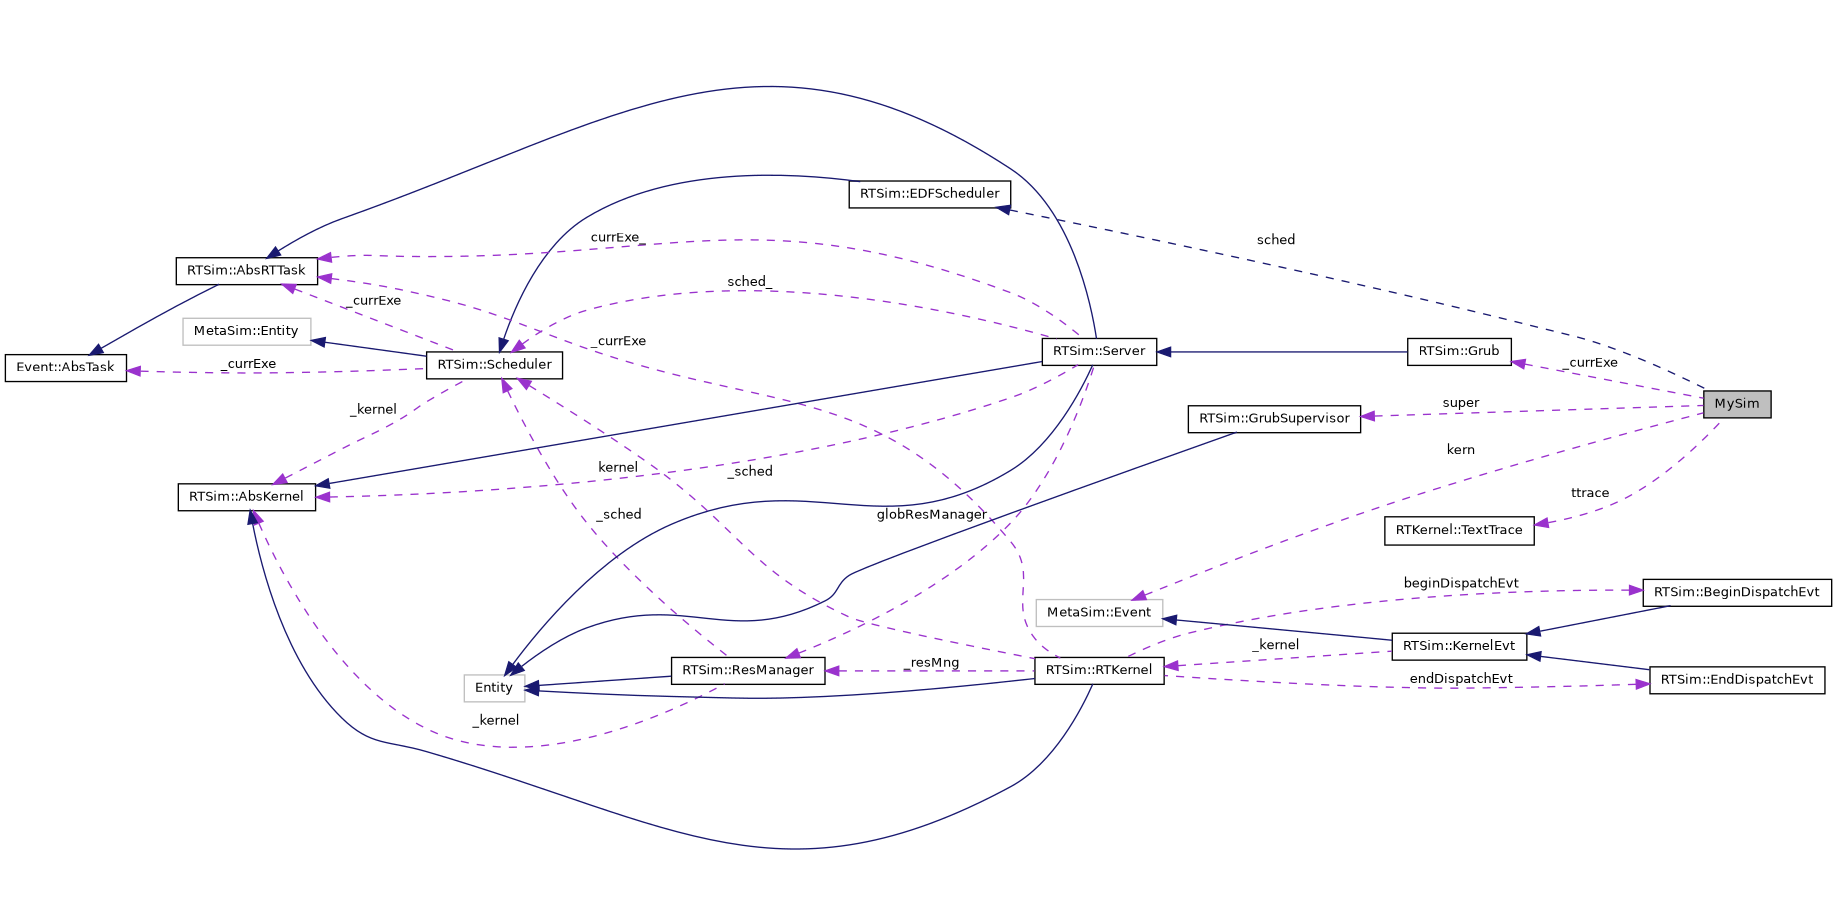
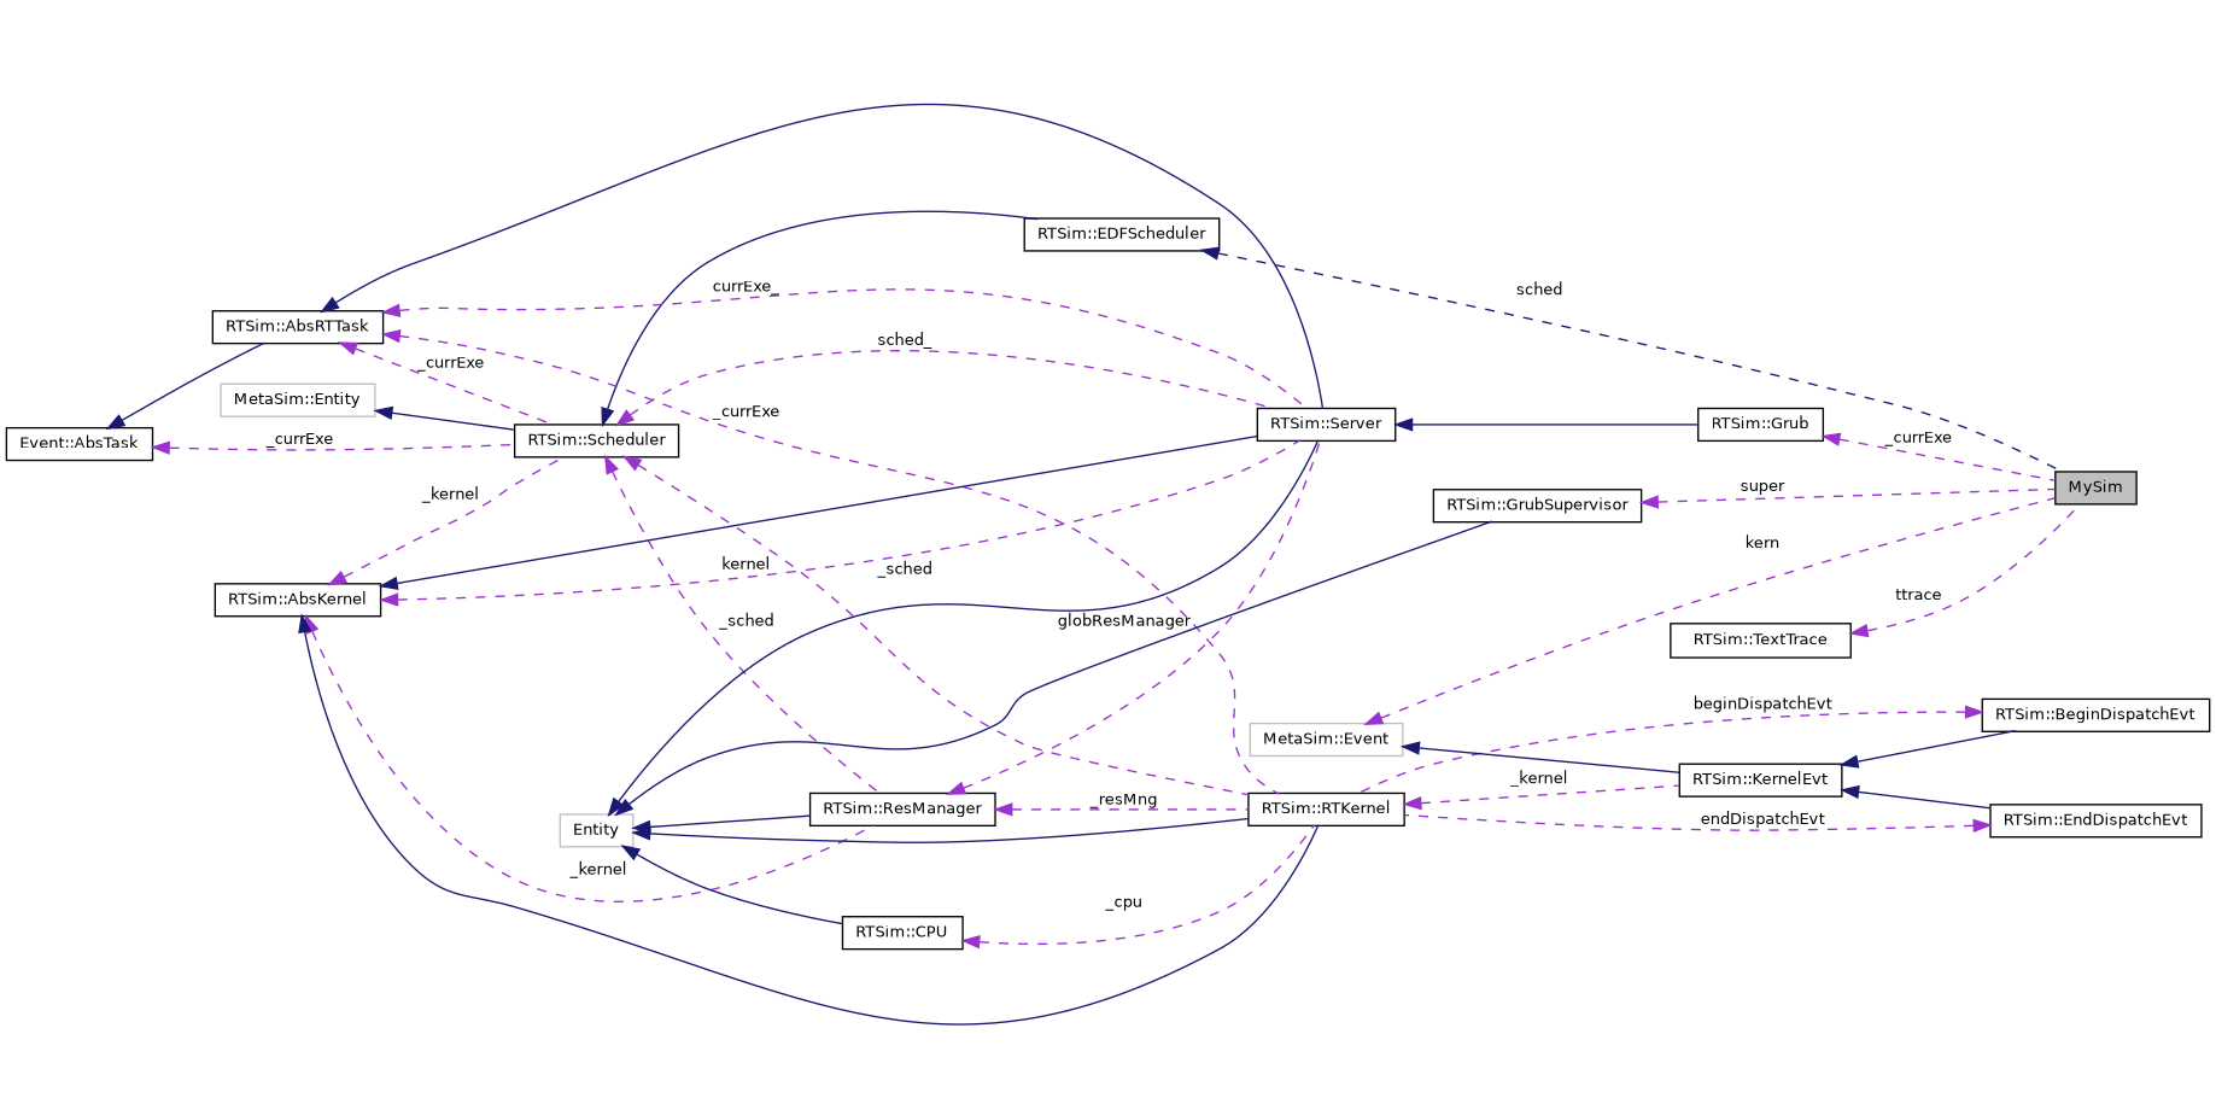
  digraph {
    rankdir=LR
    node [color=black fillcolor=white fontname=Helvetica fontsize=10 shape=record style=filled]
    edge [color=darkorchid3 dir=back fontname=Helvetica fontsize=10 labelfontname=Helvetica labelfontsize=10 style=dashed]
    n1 [fillcolor=grey75 fontcolor=black height=0.2 label=MySim width=0.4]
-   n2 [height=0.2 label="RTKernel::TextTrace" width=0.4]
+   n2 [height=0.2 label="RTSim::TextTrace" width=0.4]
    n3 [height=0.2 label="RTSim::EDFScheduler" width=0.4]
    n4 [height=0.2 label="RTSim::Scheduler" width=0.4]
    n5 [height=0.2 label="RTSim::Server" width=0.4]
    n6 [height=0.2 label="RTSim::ResManager" width=0.4]
    n7 [height=0.2 label="RTSim::RTKernel" width=0.4]
    n8 [height=0.2 label="RTSim::Grub" width=0.4]
    n9 [height=0.2 label="RTSim::KernelEvt" width=0.4]
    n10 [color=grey75 height=0.2 label="MetaSim::Entity" width=0.4]
    n11 [height=0.2 label="Event::AbsTask" width=0.4]
    n12 [height=0.2 label="RTSim::AbsRTTask" width=0.4]
    n13 [height=0.2 label="RTSim::AbsKernel" width=0.4]
    n14 [color=grey75 height=0.2 label=Entity width=0.4]
    n15 [height=0.2 label="RTSim::GrubSupervisor" width=0.4]
+   n16 [height=0.2 label="RTSim::CPU" width=0.4]
    n17 [height=0.2 label="RTSim::EndDispatchEvt" width=0.4]
    n18 [height=0.2 label="RTSim::BeginDispatchEvt" width=0.4]
    n19 [color=grey75 height=0.2 label="MetaSim::Event" width=0.4]
    n2 -> n1 [label=" ttrace"]
    n3 -> n1 [color=midnightblue label=" sched"]
    n4 -> n3 [color=midnightblue style=solid]
    n4 -> n5 [label=" sched_"]
    n4 -> n6 [label=" _sched"]
    n4 -> n7 [label=" _sched"]
    n5 -> n8 [color=midnightblue style=solid]
    n6 -> n5 [label=" globResManager"]
    n6 -> n7 [label=" _resMng"]
    n7 -> n9 [label=" _kernel"]
    n8 -> n1 [label=" _currExe"]
    n9 -> n17 [color=midnightblue style=solid]
    n9 -> n18 [color=midnightblue style=solid]
    n10 -> n4 [color=midnightblue style=solid]
    n11 -> n4 [label=" _currExe"]
    n11 -> n12 [color=midnightblue style=solid]
    n12 -> n4 [label=" _currExe"]
    n12 -> n5 [color=midnightblue style=solid]
    n12 -> n5 [label=" currExe_"]
    n12 -> n7 [label=" _currExe"]
    n13 -> n4 [label=" _kernel"]
    n13 -> n5 [color=midnightblue style=solid]
    n13 -> n5 [label=" kernel"]
    n13 -> n6 [label=" _kernel"]
    n13 -> n7 [color=midnightblue style=solid]
    n14 -> n5 [color=midnightblue style=solid]
    n14 -> n6 [color=midnightblue style=solid]
    n14 -> n7 [color=midnightblue style=solid]
    n14 -> n15 [color=midnightblue style=solid]
+   n14 -> n16 [color=midnightblue style=solid]
    n15 -> n1 [label=" super"]
+   n16 -> n7 [label=" _cpu"]
    n17 -> n7 [label=" endDispatchEvt"]
    n18 -> n7 [label=" beginDispatchEvt"]
    n19 -> n1 [label=" kern"]
    n19 -> n9 [color=midnightblue style=solid]
  }
